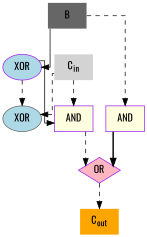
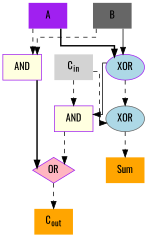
  digraph {
    fontname=Oswald
    rankdir=TB
    splines=ortho
    node [color=purple fontname=Oswald shape=none style=filled]
    edge [fontname=Oswald style=dashed]
+   n1 [label=A]
    n2 [fillcolor=lightblue label=XOR shape=ellipse]
    n3 [fillcolor=lightyellow label=AND shape=box]
    n4 [color=gray40 fillcolor=lightblue label=XOR shape=ellipse]
    n5 [fillcolor=lightyellow label=AND shape=box]
    n6 [fillcolor=lightpink label=OR shape=diamond]
    n7 [color=gray40 label=B]
    n8 [label=<C<SUB>in</SUB>> color=""]
+   n9 [color=deeppink fillcolor=orange label=Sum]
    n10 [fillcolor=orange label=<C<SUB>out</SUB>> color=""]
+   n1 -> n2 [style=bold]
+   n1 -> n3
    n2 -> n4
    n2 -> n5 [style=solid]
    n3 -> n6 [style=bold]
+   n4 -> n9
    n5 -> n6
    n6 -> n10
    n7 -> n2 [style=solid]
    n7 -> n3
    n8 -> n4
    n8 -> n5
  }
